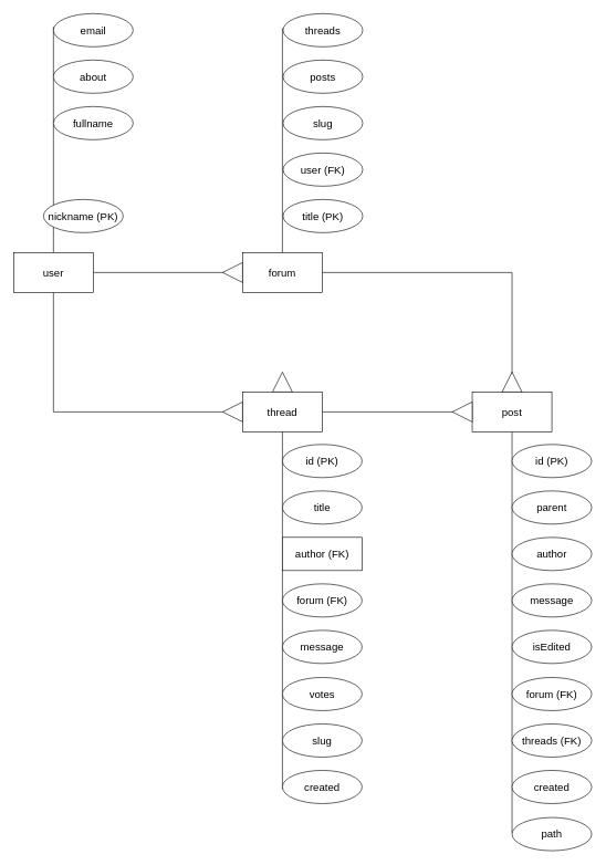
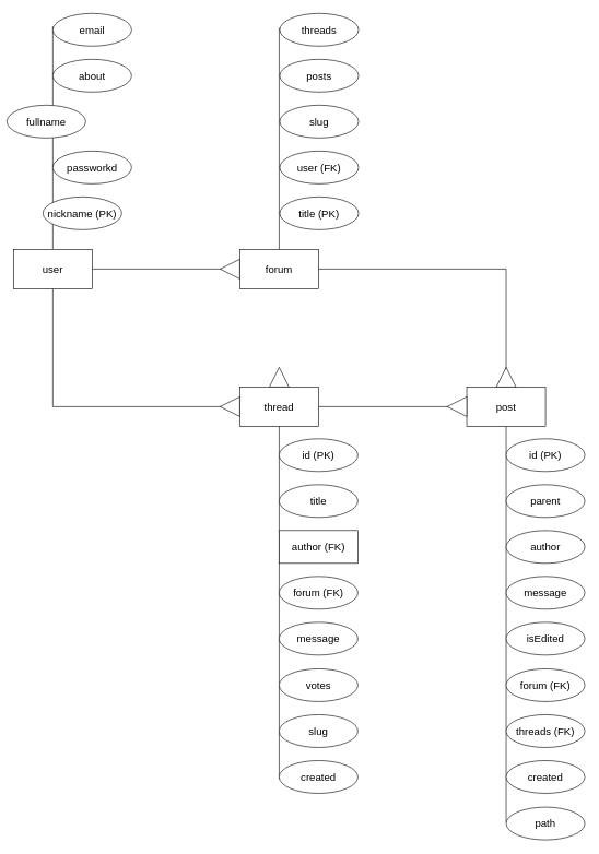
  <mxCell id="0" />
  <mxCell id="1" parent="0" />
  <mxCell id="2" style="edgeStyle=orthogonalEdgeStyle;rounded=0;orthogonalLoop=1;jettySize=auto;html=1;exitX=0.5;exitY=0;exitDx=0;exitDy=0;fontSize=16;endArrow=none;endFill=0;" edge="1" parent="1" source="5"><mxGeometry relative="1" as="geometry"><mxPoint x="80" y="40" as="targetPoint" /></mxGeometry></mxCell>
  <mxCell id="3" style="edgeStyle=orthogonalEdgeStyle;rounded=0;orthogonalLoop=1;jettySize=auto;html=1;exitX=1;exitY=0.5;exitDx=0;exitDy=0;entryX=0;entryY=0.5;entryDx=0;entryDy=0;fontSize=16;endArrow=none;endFill=0;startArrow=none;" edge="1" parent="1" source="5" target="12"><mxGeometry relative="1" as="geometry"><mxPoint x="170" y="410" as="sourcePoint" /></mxGeometry></mxCell>
  <mxCell id="4" style="edgeStyle=orthogonalEdgeStyle;rounded=0;orthogonalLoop=1;jettySize=auto;html=1;exitX=0.5;exitY=1;exitDx=0;exitDy=0;entryX=0;entryY=0.5;entryDx=0;entryDy=0;fontSize=16;endArrow=none;endFill=0;" edge="1" parent="1" source="5" target="22"><mxGeometry relative="1" as="geometry" /></mxCell>
  <mxCell id="5" value="&lt;font style=&quot;font-size: 16px&quot;&gt;user&lt;/font&gt;" style="rounded=0;whiteSpace=wrap;html=1;" vertex="1" parent="1"><mxGeometry x="20" y="380" width="120" height="60" as="geometry" /></mxCell>
  <mxCell id="6" value="nickname (PK)" style="ellipse;whiteSpace=wrap;html=1;fontSize=16;" vertex="1" parent="1"><mxGeometry x="65" y="300" width="120" height="50" as="geometry" /></mxCell>
- <mxCell id="8" value="fullname" style="ellipse;whiteSpace=wrap;html=1;fontSize=16;" vertex="1" parent="1"><mxGeometry x="80" y="160" width="120" height="50" as="geometry" /></mxCell>
+ <mxCell id="7" value="passworkd" style="ellipse;whiteSpace=wrap;html=1;fontSize=16;" vertex="1" parent="1"><mxGeometry x="80" y="230" width="120" height="50" as="geometry" /></mxCell>
+ <mxCell id="8" value="fullname" style="ellipse;whiteSpace=wrap;html=1;fontSize=16;" vertex="1" parent="1"><mxGeometry x="10" y="160" width="120" height="50" as="geometry" /></mxCell>
  <mxCell id="9" value="about" style="ellipse;whiteSpace=wrap;html=1;fontSize=16;" vertex="1" parent="1"><mxGeometry x="80" y="90" width="120" height="50" as="geometry" /></mxCell>
  <mxCell id="10" value="email" style="ellipse;whiteSpace=wrap;html=1;fontSize=16;" vertex="1" parent="1"><mxGeometry x="80" y="20" width="120" height="50" as="geometry" /></mxCell>
  <mxCell id="11" style="edgeStyle=orthogonalEdgeStyle;rounded=0;orthogonalLoop=1;jettySize=auto;html=1;exitX=0.5;exitY=0;exitDx=0;exitDy=0;fontSize=16;endArrow=none;endFill=0;" edge="1" parent="1"><mxGeometry relative="1" as="geometry"><mxPoint x="425" y="42" as="targetPoint" /><mxPoint x="425" y="382" as="sourcePoint" /></mxGeometry></mxCell>
  <mxCell id="12" value="&lt;font size=&quot;3&quot;&gt;forum&lt;/font&gt;" style="rounded=0;whiteSpace=wrap;html=1;" vertex="1" parent="1"><mxGeometry x="365" y="380" width="120" height="60" as="geometry" /></mxCell>
  <mxCell id="13" value="title (PK)" style="ellipse;whiteSpace=wrap;html=1;fontSize=16;" vertex="1" parent="1"><mxGeometry x="426" y="300" width="120" height="50" as="geometry" /></mxCell>
  <mxCell id="14" value="user (FK)" style="ellipse;whiteSpace=wrap;html=1;fontSize=16;" vertex="1" parent="1"><mxGeometry x="426" y="230" width="120" height="50" as="geometry" /></mxCell>
  <mxCell id="15" value="slug" style="ellipse;whiteSpace=wrap;html=1;fontSize=16;" vertex="1" parent="1"><mxGeometry x="426" y="160" width="120" height="50" as="geometry" /></mxCell>
  <mxCell id="16" value="posts" style="ellipse;whiteSpace=wrap;html=1;fontSize=16;" vertex="1" parent="1"><mxGeometry x="426" y="90" width="120" height="50" as="geometry" /></mxCell>
  <mxCell id="17" value="threads" style="ellipse;whiteSpace=wrap;html=1;fontSize=16;" vertex="1" parent="1"><mxGeometry x="426" y="20" width="120" height="50" as="geometry" /></mxCell>
  <mxCell id="18" value="" style="edgeStyle=orthogonalEdgeStyle;rounded=0;orthogonalLoop=1;jettySize=auto;html=1;exitX=1;exitY=0.5;exitDx=0;exitDy=0;entryX=0;entryY=0.5;entryDx=0;entryDy=0;fontSize=16;endArrow=none;endFill=0;" edge="1" parent="1" source="5"><mxGeometry relative="1" as="geometry"><mxPoint x="140" y="410" as="sourcePoint" /><mxPoint x="140" y="410" as="targetPoint" /></mxGeometry></mxCell>
  <mxCell id="19" value="" style="triangle;whiteSpace=wrap;html=1;fontSize=16;rotation=-180;" vertex="1" parent="1"><mxGeometry x="335" y="395" width="30" height="30" as="geometry" /></mxCell>
  <mxCell id="20" style="edgeStyle=orthogonalEdgeStyle;rounded=0;orthogonalLoop=1;jettySize=auto;html=1;exitX=0.5;exitY=1;exitDx=0;exitDy=0;fontSize=16;endArrow=none;endFill=0;" edge="1" parent="1"><mxGeometry relative="1" as="geometry"><mxPoint x="425" y="1188" as="targetPoint" /><mxPoint x="425" y="638" as="sourcePoint" /></mxGeometry></mxCell>
  <mxCell id="21" style="edgeStyle=orthogonalEdgeStyle;rounded=0;orthogonalLoop=1;jettySize=auto;html=1;exitX=1;exitY=0.5;exitDx=0;exitDy=0;entryX=0;entryY=0.5;entryDx=0;entryDy=0;fontSize=16;endArrow=none;endFill=0;" edge="1" parent="1" source="22" target="35"><mxGeometry relative="1" as="geometry" /></mxCell>
  <mxCell id="22" value="&lt;font size=&quot;3&quot;&gt;thread&lt;/font&gt;" style="rounded=0;whiteSpace=wrap;html=1;" vertex="1" parent="1"><mxGeometry x="365" y="590" width="120" height="60" as="geometry" /></mxCell>
  <mxCell id="23" value="message" style="ellipse;whiteSpace=wrap;html=1;fontSize=16;" vertex="1" parent="1"><mxGeometry x="425" y="949" width="120" height="50" as="geometry" /></mxCell>
  <mxCell id="24" value="forum (FK)" style="ellipse;whiteSpace=wrap;html=1;fontSize=16;" vertex="1" parent="1"><mxGeometry x="425" y="879" width="120" height="50" as="geometry" /></mxCell>
  <mxCell id="25" value="author (FK)" style="whiteSpace=wrap;html=1;fontSize=16;rounded=0;" vertex="1" parent="1"><mxGeometry x="425" y="809" width="120" height="50" as="geometry" /></mxCell>
  <mxCell id="26" value="title" style="ellipse;whiteSpace=wrap;html=1;fontSize=16;" vertex="1" parent="1"><mxGeometry x="425" y="739" width="120" height="50" as="geometry" /></mxCell>
  <mxCell id="27" value="id (PK)" style="ellipse;whiteSpace=wrap;html=1;fontSize=16;" vertex="1" parent="1"><mxGeometry x="425" y="669" width="120" height="50" as="geometry" /></mxCell>
  <mxCell id="28" value="created" style="ellipse;whiteSpace=wrap;html=1;fontSize=16;" vertex="1" parent="1"><mxGeometry x="425" y="1160" width="120" height="50" as="geometry" /></mxCell>
  <mxCell id="29" value="slug" style="ellipse;whiteSpace=wrap;html=1;fontSize=16;" vertex="1" parent="1"><mxGeometry x="425" y="1090" width="120" height="50" as="geometry" /></mxCell>
  <mxCell id="30" value="votes" style="ellipse;whiteSpace=wrap;html=1;fontSize=16;" vertex="1" parent="1"><mxGeometry x="425" y="1020" width="120" height="50" as="geometry" /></mxCell>
  <mxCell id="31" value="" style="triangle;whiteSpace=wrap;html=1;fontSize=16;rotation=-90;" vertex="1" parent="1"><mxGeometry x="410" y="560" width="30" height="30" as="geometry" /></mxCell>
  <mxCell id="32" value="" style="triangle;whiteSpace=wrap;html=1;fontSize=16;rotation=-180;" vertex="1" parent="1"><mxGeometry x="335" y="605" width="30" height="30" as="geometry" /></mxCell>
  <mxCell id="33" style="edgeStyle=orthogonalEdgeStyle;rounded=0;orthogonalLoop=1;jettySize=auto;html=1;exitX=0.5;exitY=1;exitDx=0;exitDy=0;fontSize=16;endArrow=none;endFill=0;" edge="1" parent="1" source="35"><mxGeometry relative="1" as="geometry"><mxPoint x="771" y="1254" as="targetPoint" /><mxPoint x="771" y="704" as="sourcePoint" /></mxGeometry></mxCell>
  <mxCell id="34" style="edgeStyle=orthogonalEdgeStyle;rounded=0;orthogonalLoop=1;jettySize=auto;html=1;exitX=0.5;exitY=0;exitDx=0;exitDy=0;entryX=1;entryY=0.5;entryDx=0;entryDy=0;fontSize=16;endArrow=none;endFill=0;" edge="1" parent="1" source="35" target="12"><mxGeometry relative="1" as="geometry" /></mxCell>
  <mxCell id="35" value="&lt;font size=&quot;3&quot;&gt;post&lt;/font&gt;" style="rounded=0;whiteSpace=wrap;html=1;" vertex="1" parent="1"><mxGeometry x="711" y="590" width="120" height="60" as="geometry" /></mxCell>
  <mxCell id="36" value="isEdited" style="ellipse;whiteSpace=wrap;html=1;fontSize=16;" vertex="1" parent="1"><mxGeometry x="771" y="949" width="120" height="50" as="geometry" /></mxCell>
  <mxCell id="37" value="message" style="ellipse;whiteSpace=wrap;html=1;fontSize=16;" vertex="1" parent="1"><mxGeometry x="771" y="879" width="120" height="50" as="geometry" /></mxCell>
  <mxCell id="38" value="author" style="ellipse;whiteSpace=wrap;html=1;fontSize=16;" vertex="1" parent="1"><mxGeometry x="771" y="809" width="120" height="50" as="geometry" /></mxCell>
  <mxCell id="39" value="parent" style="ellipse;whiteSpace=wrap;html=1;fontSize=16;" vertex="1" parent="1"><mxGeometry x="771" y="739" width="120" height="50" as="geometry" /></mxCell>
  <mxCell id="40" value="id (PK)" style="ellipse;whiteSpace=wrap;html=1;fontSize=16;" vertex="1" parent="1"><mxGeometry x="771" y="669" width="120" height="50" as="geometry" /></mxCell>
  <mxCell id="41" value="created" style="ellipse;whiteSpace=wrap;html=1;fontSize=16;" vertex="1" parent="1"><mxGeometry x="771" y="1160" width="120" height="50" as="geometry" /></mxCell>
  <mxCell id="42" value="threads (FK)" style="ellipse;whiteSpace=wrap;html=1;fontSize=16;" vertex="1" parent="1"><mxGeometry x="771" y="1090" width="120" height="50" as="geometry" /></mxCell>
  <mxCell id="43" value="forum (FK)" style="ellipse;whiteSpace=wrap;html=1;fontSize=16;" vertex="1" parent="1"><mxGeometry x="771" y="1020" width="120" height="50" as="geometry" /></mxCell>
  <mxCell id="44" value="path" style="ellipse;whiteSpace=wrap;html=1;fontSize=16;" vertex="1" parent="1"><mxGeometry x="771" y="1231" width="120" height="50" as="geometry" /></mxCell>
  <mxCell id="45" value="" style="triangle;whiteSpace=wrap;html=1;fontSize=16;rotation=-90;" vertex="1" parent="1"><mxGeometry x="756" y="560" width="30" height="30" as="geometry" /></mxCell>
  <mxCell id="46" value="" style="triangle;whiteSpace=wrap;html=1;fontSize=16;rotation=-180;" vertex="1" parent="1"><mxGeometry x="681" y="605" width="30" height="30" as="geometry" /></mxCell>
